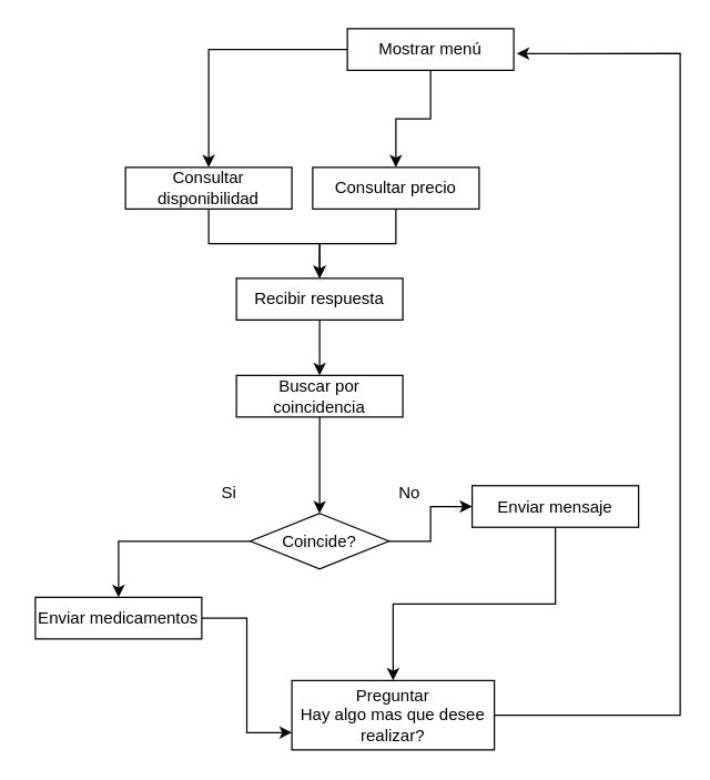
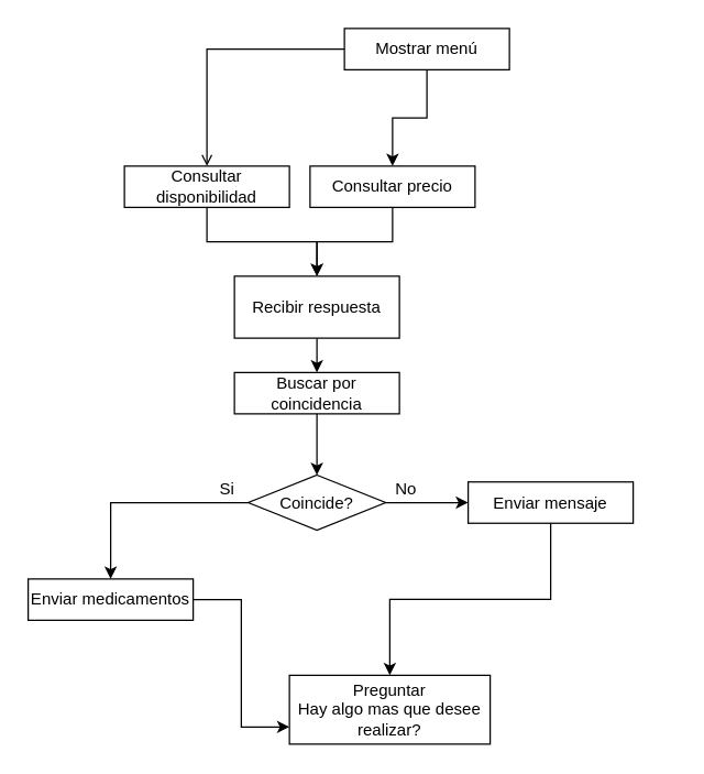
  <mxCell id="0" />
  <mxCell id="1" parent="0" />
- <mxCell id="2" style="edgeStyle=orthogonalEdgeStyle;rounded=0;orthogonalLoop=1;jettySize=auto;html=1;entryX=0.5;entryY=0;entryDx=0;entryDy=0;exitX=0;exitY=0.5;exitDx=0;exitDy=0;" edge="1" parent="1" source="4" target="6"><mxGeometry relative="1" as="geometry"><Array as="points"><mxPoint x="150" y="35" /></Array></mxGeometry></mxCell>
+ <mxCell id="2" style="edgeStyle=orthogonalEdgeStyle;rounded=0;orthogonalLoop=1;jettySize=auto;html=1;entryX=0.5;entryY=0;entryDx=0;entryDy=0;exitX=0;exitY=0.5;exitDx=0;exitDy=0;endArrow=open;" edge="1" parent="1" source="4" target="6"><mxGeometry relative="1" as="geometry"><Array as="points"><mxPoint x="150" y="35" /></Array></mxGeometry></mxCell>
  <mxCell id="3" style="edgeStyle=orthogonalEdgeStyle;rounded=0;orthogonalLoop=1;jettySize=auto;html=1;" edge="1" parent="1" source="4" target="8"><mxGeometry relative="1" as="geometry" /></mxCell>
  <mxCell id="4" value="Mostrar menú" style="rounded=0;whiteSpace=wrap;html=1;" vertex="1" parent="1"><mxGeometry x="250" y="20" width="120" height="30" as="geometry" /></mxCell>
  <mxCell id="5" style="edgeStyle=orthogonalEdgeStyle;rounded=0;orthogonalLoop=1;jettySize=auto;html=1;entryX=0.5;entryY=0;entryDx=0;entryDy=0;" edge="1" parent="1" source="6" target="10"><mxGeometry relative="1" as="geometry" /></mxCell>
  <mxCell id="6" value="Consultar disponibilidad" style="rounded=0;whiteSpace=wrap;html=1;" vertex="1" parent="1"><mxGeometry x="90" y="120" width="120" height="30" as="geometry" /></mxCell>
  <mxCell id="7" style="edgeStyle=orthogonalEdgeStyle;rounded=0;orthogonalLoop=1;jettySize=auto;html=1;entryX=0.5;entryY=0;entryDx=0;entryDy=0;" edge="1" parent="1" source="8" target="10"><mxGeometry relative="1" as="geometry" /></mxCell>
  <mxCell id="8" value="Consultar precio" style="rounded=0;whiteSpace=wrap;html=1;" vertex="1" parent="1"><mxGeometry x="225" y="120" width="120" height="30" as="geometry" /></mxCell>
  <mxCell id="9" style="edgeStyle=orthogonalEdgeStyle;rounded=0;orthogonalLoop=1;jettySize=auto;html=1;" edge="1" parent="1" source="10" target="13"><mxGeometry relative="1" as="geometry" /></mxCell>
- <mxCell id="10" value="Recibir respuesta" style="rounded=0;whiteSpace=wrap;html=1;" vertex="1" parent="1"><mxGeometry x="170" y="200" width="120" height="30" as="geometry" /></mxCell>
+ <mxCell id="10" value="Recibir respuesta" style="rounded=0;whiteSpace=wrap;html=1;" vertex="1" parent="1"><mxGeometry x="170" y="200" width="120" height="45" as="geometry" /></mxCell>
  <mxCell id="11" style="edgeStyle=orthogonalEdgeStyle;rounded=0;orthogonalLoop=1;jettySize=auto;html=1;exitX=0.5;exitY=1;exitDx=0;exitDy=0;" edge="1" parent="1" source="10" target="10"><mxGeometry relative="1" as="geometry" /></mxCell>
  <mxCell id="12" style="edgeStyle=orthogonalEdgeStyle;rounded=0;orthogonalLoop=1;jettySize=auto;html=1;" edge="1" parent="1" source="13" target="16"><mxGeometry relative="1" as="geometry" /></mxCell>
  <mxCell id="13" value="Buscar por coincidencia" style="rounded=0;whiteSpace=wrap;html=1;" vertex="1" parent="1"><mxGeometry x="170" y="270" width="120" height="30" as="geometry" /></mxCell>
  <mxCell id="14" style="edgeStyle=orthogonalEdgeStyle;rounded=0;orthogonalLoop=1;jettySize=auto;html=1;" edge="1" parent="1" source="16" target="18"><mxGeometry relative="1" as="geometry" /></mxCell>
  <mxCell id="15" style="edgeStyle=orthogonalEdgeStyle;rounded=0;orthogonalLoop=1;jettySize=auto;html=1;" edge="1" parent="1" source="16" target="20"><mxGeometry relative="1" as="geometry" /></mxCell>
- <mxCell id="16" value="Coincide?" style="rhombus;whiteSpace=wrap;html=1;" vertex="1" parent="1"><mxGeometry x="180" y="369.5" width="100" height="40" as="geometry" /></mxCell>
+ <mxCell id="16" value="Coincide?" style="rhombus;whiteSpace=wrap;html=1;" vertex="1" parent="1"><mxGeometry x="180" y="344.5" width="100" height="40" as="geometry" /></mxCell>
  <mxCell id="17" style="edgeStyle=orthogonalEdgeStyle;rounded=0;orthogonalLoop=1;jettySize=auto;html=1;entryX=0;entryY=0.75;entryDx=0;entryDy=0;" edge="1" parent="1" source="18" target="24"><mxGeometry relative="1" as="geometry" /></mxCell>
- <mxCell id="18" value="Enviar medicamentos" style="rounded=0;whiteSpace=wrap;html=1;" vertex="1" parent="1"><mxGeometry x="25" y="430" width="120" height="30" as="geometry" /></mxCell>
+ <mxCell id="18" value="Enviar medicamentos" style="rounded=0;whiteSpace=wrap;html=1;" vertex="1" parent="1"><mxGeometry x="20" y="420" width="120" height="30" as="geometry" /></mxCell>
  <mxCell id="19" style="edgeStyle=orthogonalEdgeStyle;rounded=0;orthogonalLoop=1;jettySize=auto;html=1;" edge="1" parent="1" source="20" target="24"><mxGeometry relative="1" as="geometry" /></mxCell>
  <mxCell id="20" value="Enviar mensaje" style="rounded=0;whiteSpace=wrap;html=1;" vertex="1" parent="1"><mxGeometry x="340" y="349.5" width="120" height="30" as="geometry" /></mxCell>
  <mxCell id="21" value="No" style="text;html=1;align=center;verticalAlign=middle;whiteSpace=wrap;rounded=0;" vertex="1" parent="1"><mxGeometry x="280" y="349.5" width="30" height="10" as="geometry" /></mxCell>
  <mxCell id="22" value="Si" style="text;html=1;align=center;verticalAlign=middle;whiteSpace=wrap;rounded=0;" vertex="1" parent="1"><mxGeometry x="150" y="349.5" width="30" height="10" as="geometry" /></mxCell>
- <mxCell id="23" style="edgeStyle=orthogonalEdgeStyle;rounded=0;orthogonalLoop=1;jettySize=auto;html=1;entryX=1.018;entryY=0.597;entryDx=0;entryDy=0;entryPerimeter=0;" edge="1" parent="1" source="24" target="4"><mxGeometry relative="1" as="geometry"><Array as="points"><mxPoint x="490" y="515" /><mxPoint x="490" y="38" /></Array></mxGeometry></mxCell>
  <mxCell id="24" value="Preguntar&lt;br&gt;Hay algo mas que desee realizar?" style="rounded=0;whiteSpace=wrap;html=1;" vertex="1" parent="1"><mxGeometry x="210" y="490" width="146" height="50" as="geometry" /></mxCell>
